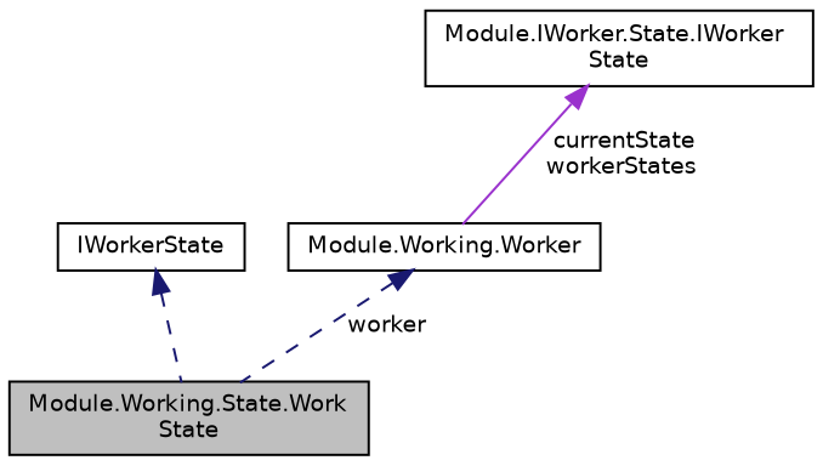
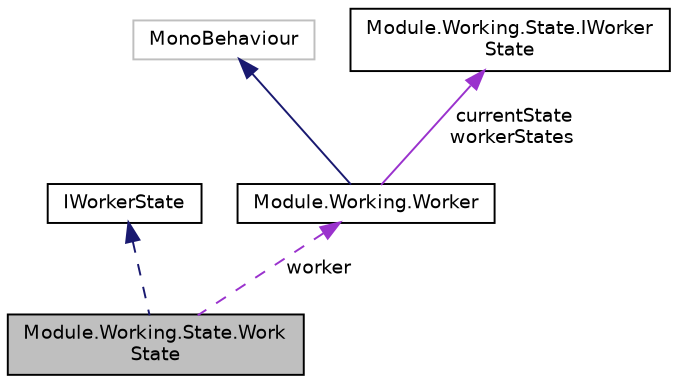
  digraph {
    node [color=black fillcolor=white fontname=Helvetica fontsize=10 shape=record style=filled]
    edge [color=midnightblue dir=back fontname=Helvetica fontsize=10 labelfontname=Helvetica labelfontsize=10 style=dashed]
    n1 [fillcolor=grey75 fontcolor=black height=0.2 label="Module.Working.State.Work\lState" width=0.4]
    n2 [height=0.2 label=IWorkerState width=0.4]
    n3 [height=0.2 label="Module.Working.Worker" width=0.4]
-   n5 [height=0.2 label="Module.IWorker.State.IWorker\lState" width=0.4]
+   n4 [color=grey75 height=0.2 label=MonoBehaviour width=0.4]
+   n5 [height=0.2 label="Module.Working.State.IWorker\lState" width=0.4]
    n2 -> n1
-   n3 -> n1 [label=" worker"]
+   n3 -> n1 [color=darkorchid3 label=" worker"]
+   n4 -> n3 [style=solid]
    n5 -> n3 [color=darkorchid3 label=" currentState\nworkerStates" style=solid]
  }
